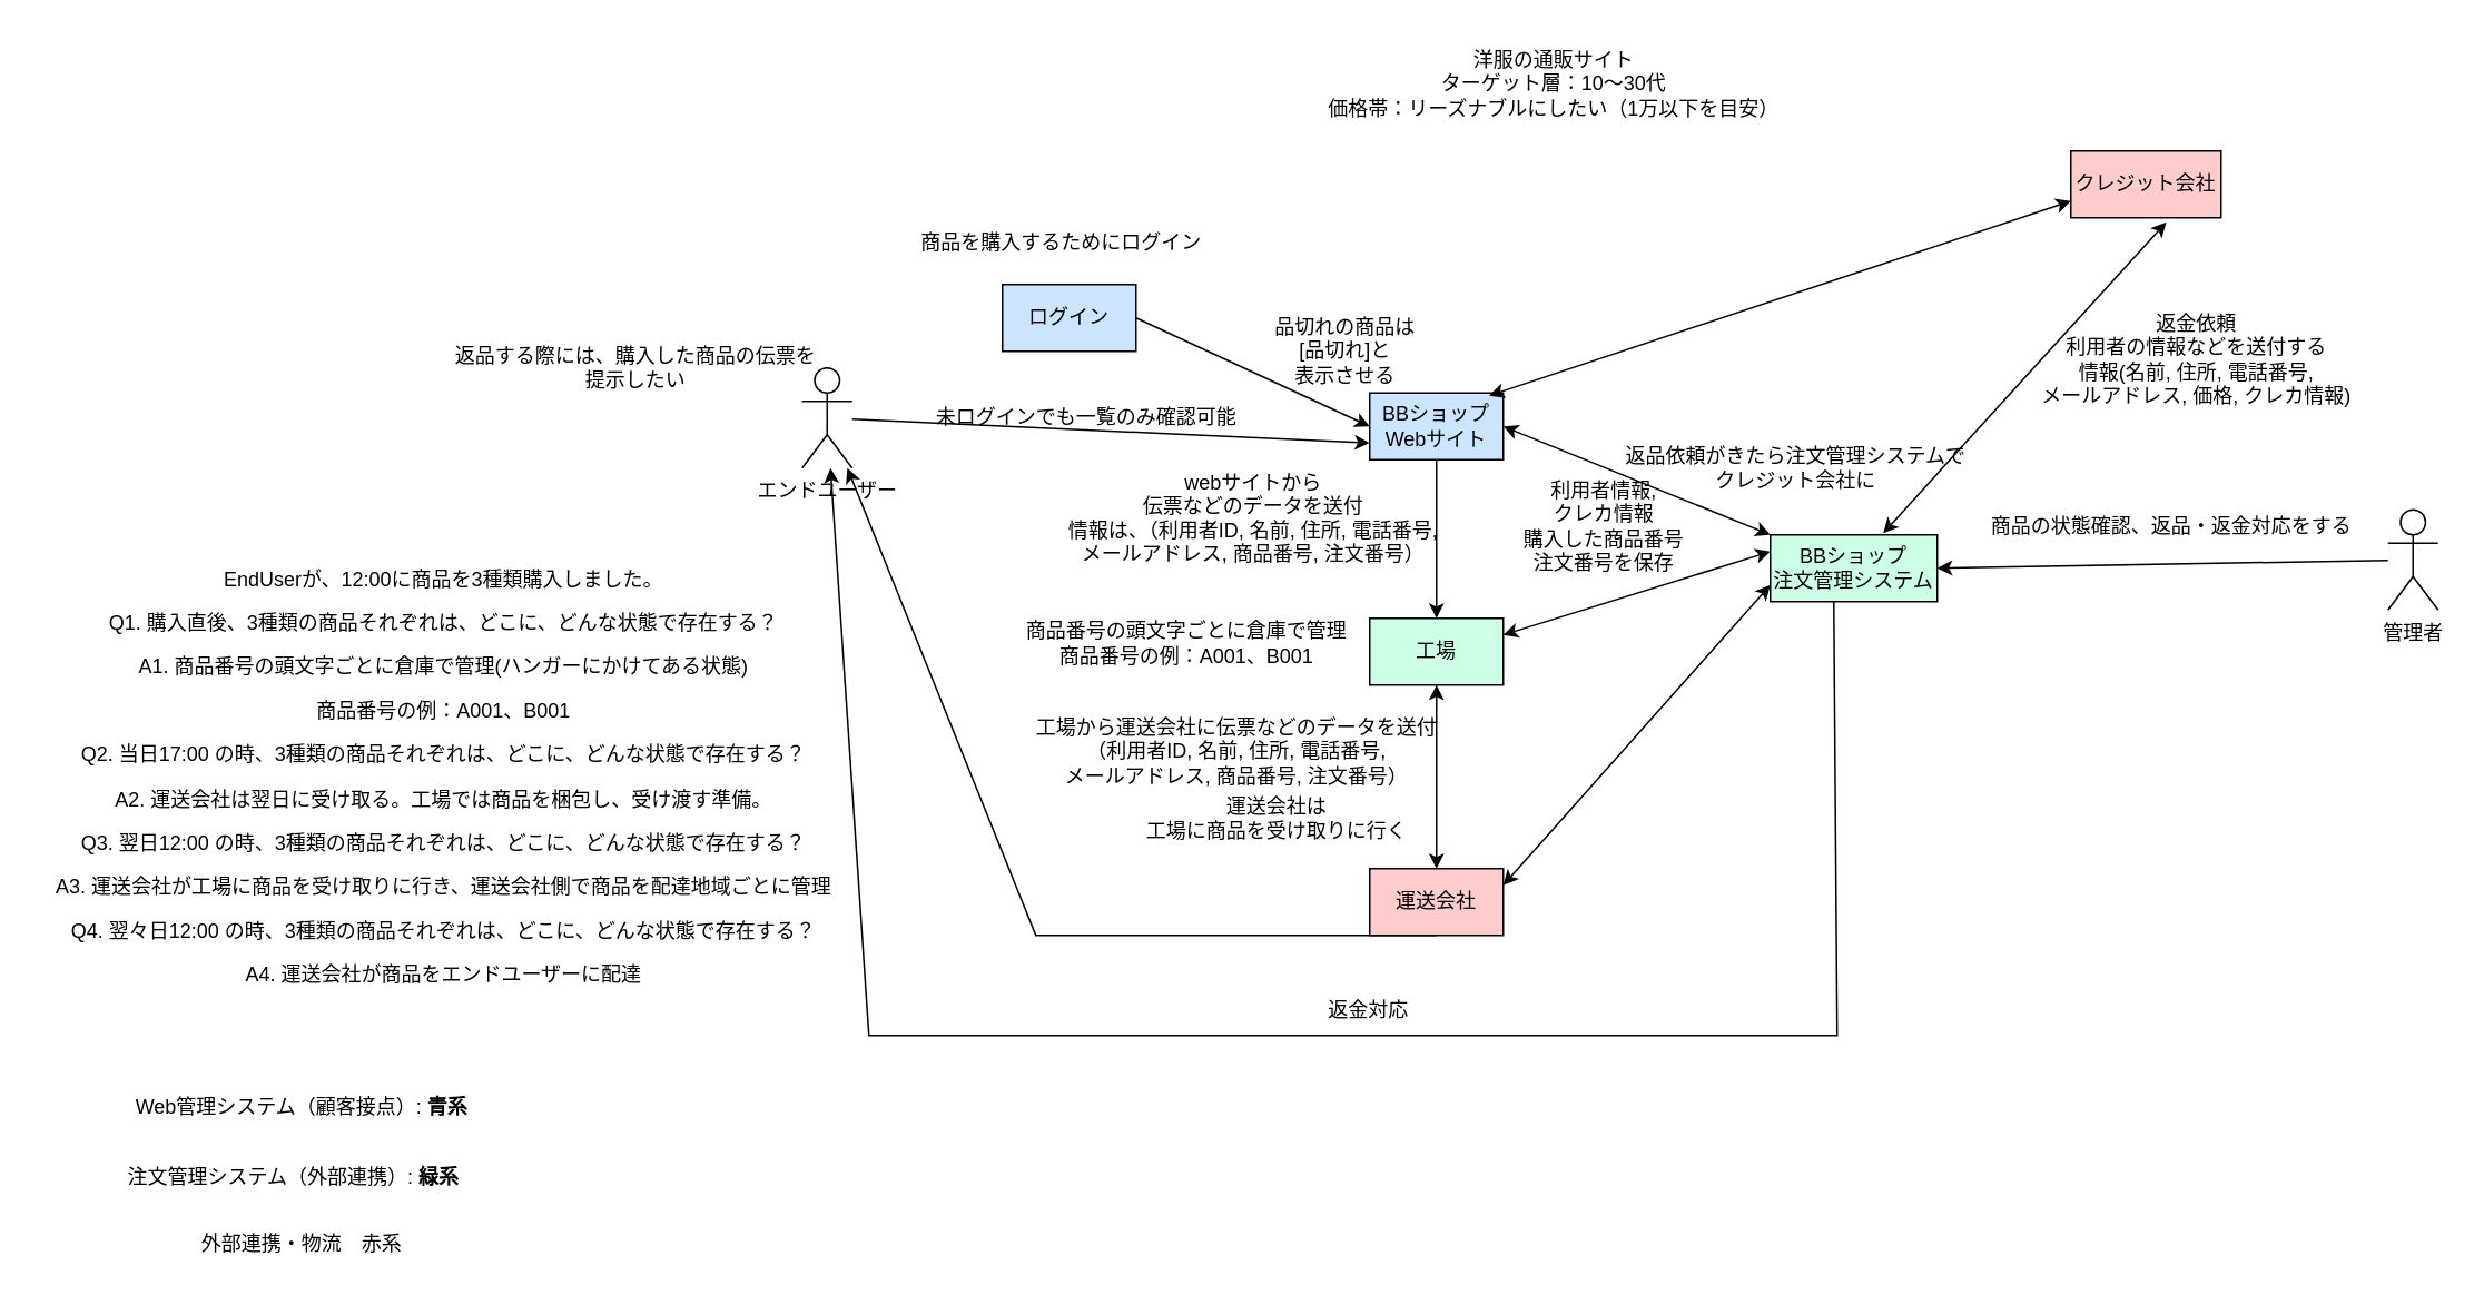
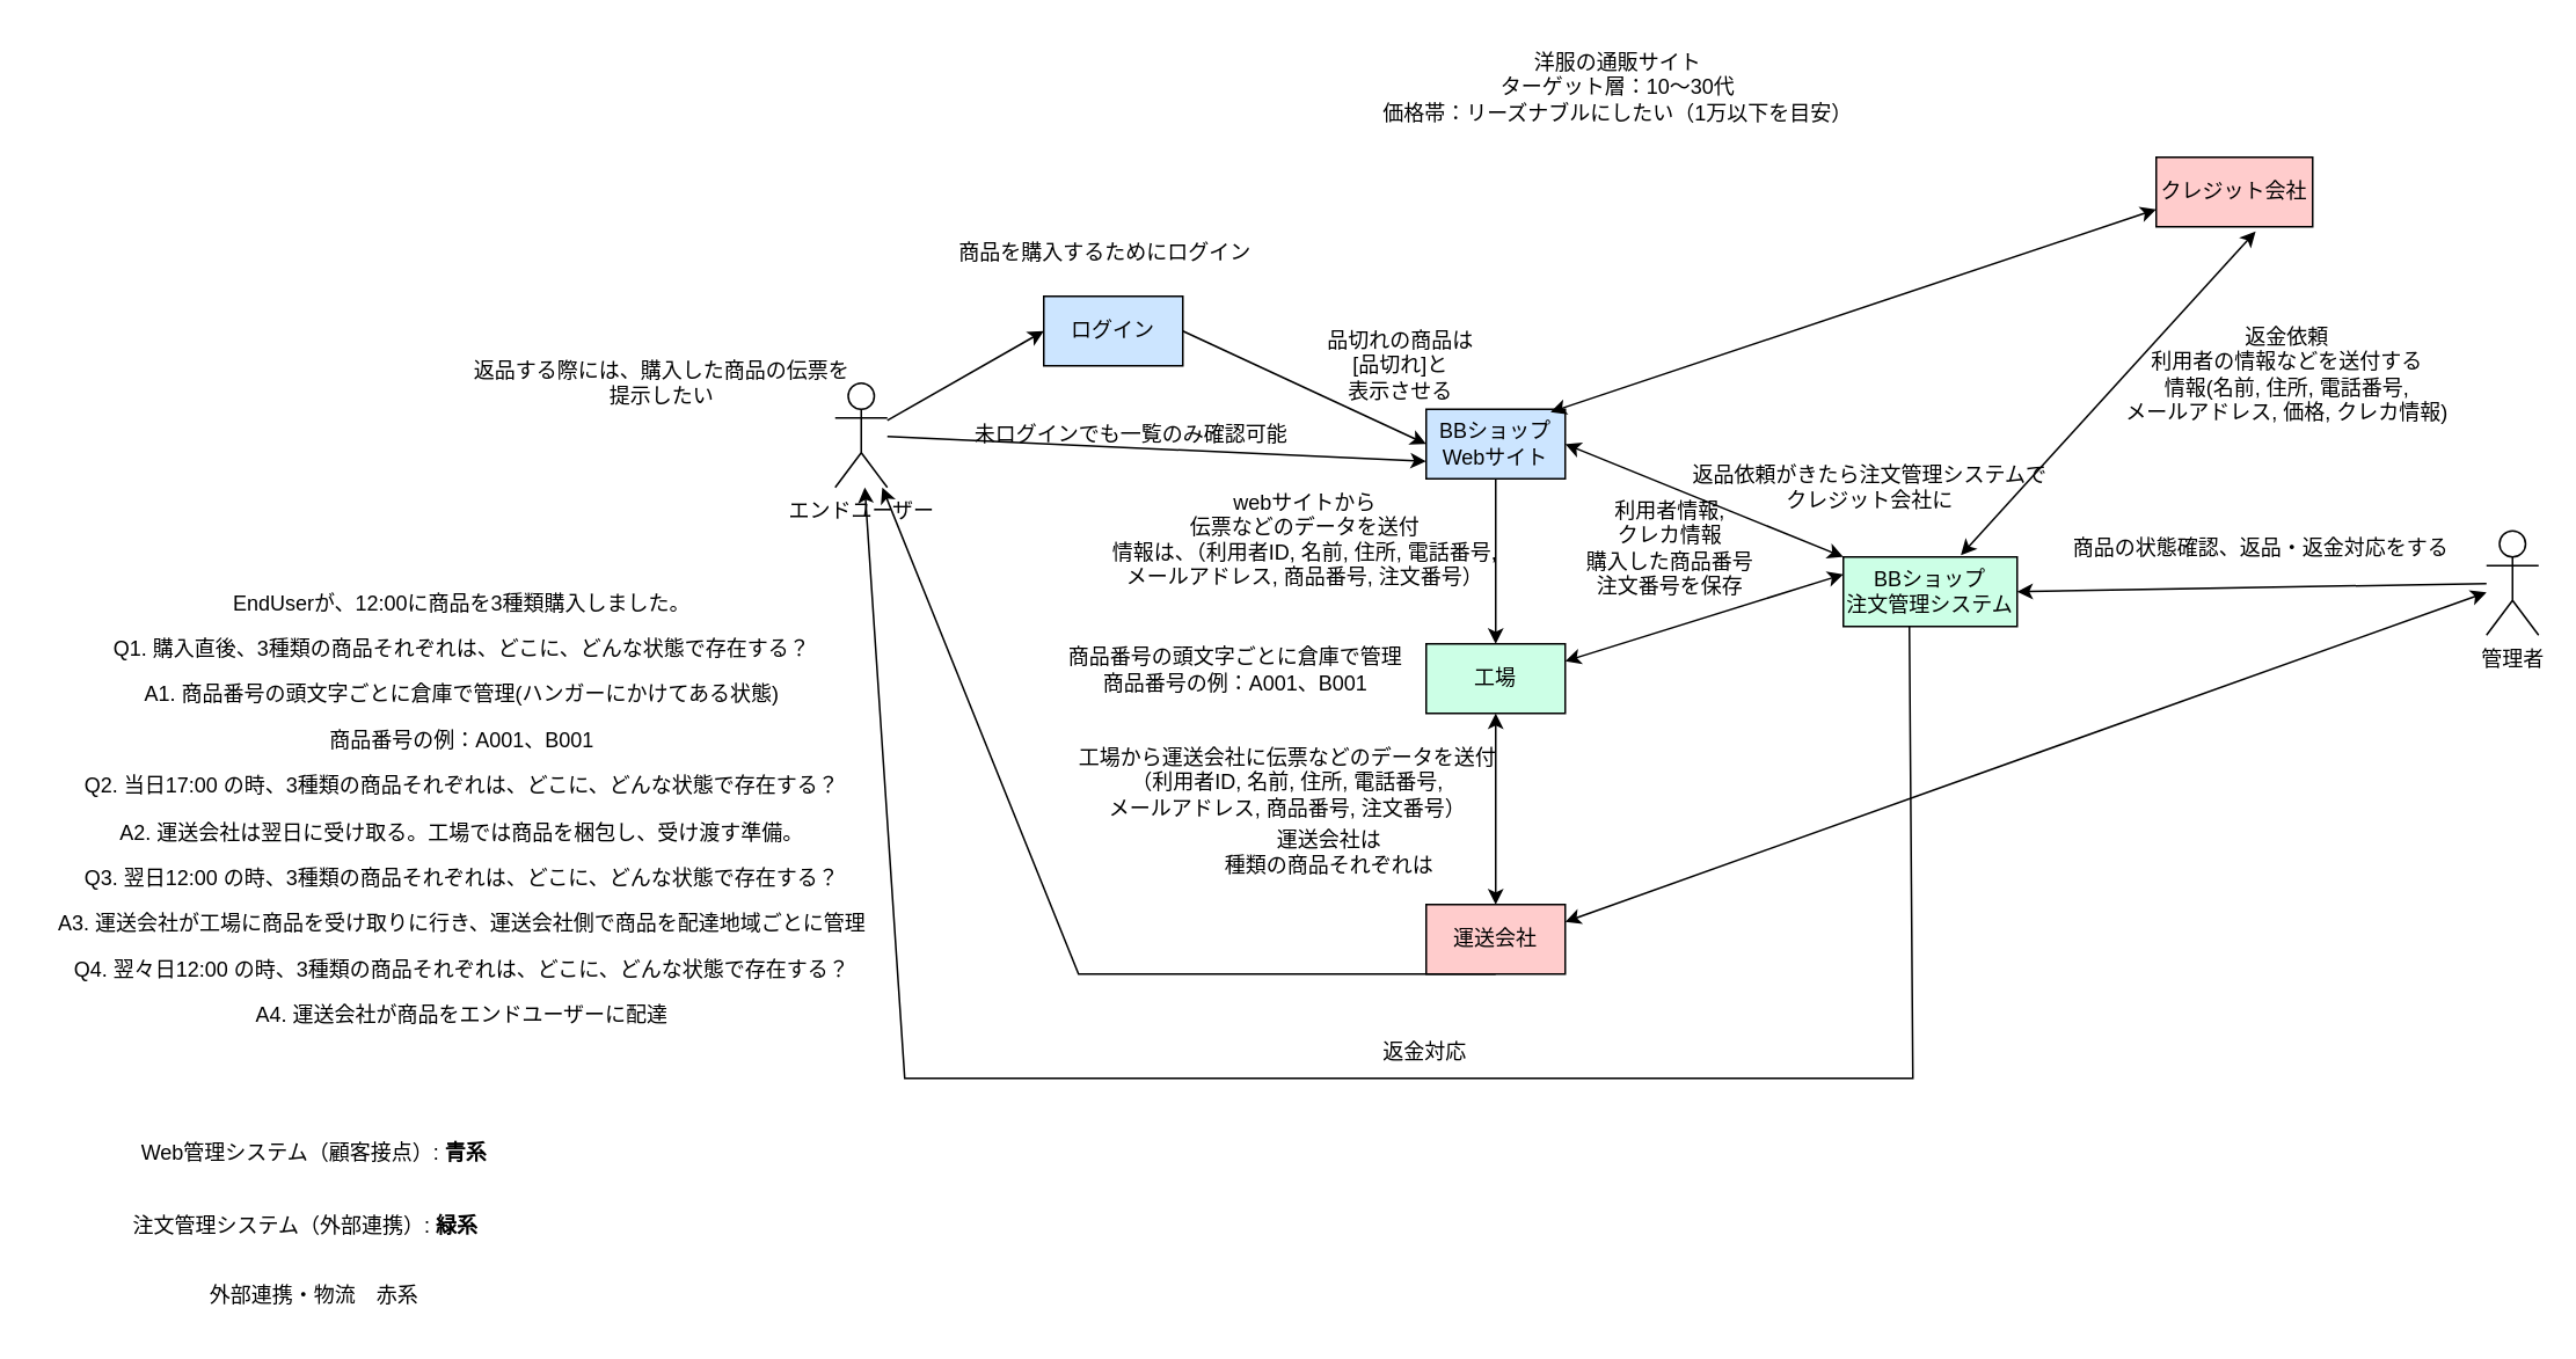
  <mxCell id="0" />
  <mxCell id="1" parent="0" />
  <mxCell id="2" value="エンドユーザー" style="shape=umlActor;verticalLabelPosition=bottom;verticalAlign=top;html=1;outlineConnect=0;" parent="1" vertex="1"><mxGeometry x="480" y="220" width="30" height="60" as="geometry" /></mxCell>
  <mxCell id="3" value="管理者" style="shape=umlActor;verticalLabelPosition=bottom;verticalAlign=top;html=1;outlineConnect=0;" parent="1" vertex="1"><mxGeometry x="1430" y="305" width="30" height="60" as="geometry" /></mxCell>
  <mxCell id="4" value="ログイン" style="rounded=0;whiteSpace=wrap;html=1;fillColor=#CCE5FF;" parent="1" vertex="1"><mxGeometry x="600" y="170" width="80" height="40" as="geometry" /></mxCell>
+ <mxCell id="5" value="" style="endArrow=classic;html=1;rounded=0;entryX=0;entryY=0.5;entryDx=0;entryDy=0;" parent="1" source="2" target="4" edge="1"><mxGeometry width="50" height="50" relative="1" as="geometry"><mxPoint x="830" y="390" as="sourcePoint" /><mxPoint x="880" y="340" as="targetPoint" /></mxGeometry></mxCell>
  <mxCell id="6" value="" style="endArrow=classic;html=1;rounded=0;entryX=0;entryY=0.5;entryDx=0;entryDy=0;exitX=1;exitY=0.5;exitDx=0;exitDy=0;" parent="1" source="4" target="7" edge="1"><mxGeometry width="50" height="50" relative="1" as="geometry"><mxPoint x="760" y="294" as="sourcePoint" /><mxPoint x="860" y="190" as="targetPoint" /></mxGeometry></mxCell>
  <mxCell id="7" value="BBショップ&lt;br&gt;Webサイト" style="rounded=0;whiteSpace=wrap;html=1;fillColor=#CCE5FF;" parent="1" vertex="1"><mxGeometry x="820" y="235" width="80" height="40" as="geometry" /></mxCell>
  <mxCell id="8" value="商品を購入するためにログイン" style="text;html=1;align=center;verticalAlign=middle;resizable=0;points=[];autosize=1;strokeColor=none;fillColor=none;" parent="1" vertex="1"><mxGeometry x="540" y="130" width="190" height="30" as="geometry" /></mxCell>
  <mxCell id="9" value="" style="endArrow=classic;html=1;rounded=0;entryX=0;entryY=0.75;entryDx=0;entryDy=0;" parent="1" source="2" target="7" edge="1"><mxGeometry width="50" height="50" relative="1" as="geometry"><mxPoint x="620" y="341" as="sourcePoint" /><mxPoint x="710" y="290" as="targetPoint" /></mxGeometry></mxCell>
  <mxCell id="10" value="未ログインでも一覧のみ確認可能" style="text;html=1;align=center;verticalAlign=middle;resizable=0;points=[];autosize=1;strokeColor=none;fillColor=none;" parent="1" vertex="1"><mxGeometry x="550" y="235" width="200" height="30" as="geometry" /></mxCell>
  <mxCell id="11" value="BBショップ&lt;br&gt;注文管理システム" style="rounded=0;whiteSpace=wrap;html=1;fillColor=#CCFFE6;" parent="1" vertex="1"><mxGeometry x="1060" y="320" width="100" height="40" as="geometry" /></mxCell>
  <mxCell id="12" value="" style="endArrow=classic;html=1;rounded=0;entryX=1;entryY=0.5;entryDx=0;entryDy=0;" parent="1" source="3" target="11" edge="1"><mxGeometry width="50" height="50" relative="1" as="geometry"><mxPoint x="1090" y="240" as="sourcePoint" /><mxPoint x="1200" y="305" as="targetPoint" /></mxGeometry></mxCell>
  <mxCell id="13" value="商品の状態確認、返品・返金対応をする" style="text;html=1;align=center;verticalAlign=middle;resizable=0;points=[];autosize=1;strokeColor=none;fillColor=none;" parent="1" vertex="1"><mxGeometry x="1180" y="300" width="240" height="30" as="geometry" /></mxCell>
  <mxCell id="14" value="工場" style="rounded=0;whiteSpace=wrap;html=1;fillColor=#CCFFE6;" parent="1" vertex="1"><mxGeometry x="820" y="370" width="80" height="40" as="geometry" /></mxCell>
  <mxCell id="15" value="運送会社" style="rounded=0;whiteSpace=wrap;html=1;fillColor=#FFCCCC;" parent="1" vertex="1"><mxGeometry x="820" y="520" width="80" height="40" as="geometry" /></mxCell>
  <mxCell id="16" value="" style="endArrow=classic;startArrow=classic;html=1;rounded=0;exitX=1;exitY=0.5;exitDx=0;exitDy=0;entryX=0;entryY=0;entryDx=0;entryDy=0;" parent="1" source="7" target="11" edge="1"><mxGeometry width="50" height="50" relative="1" as="geometry"><mxPoint x="980" y="360" as="sourcePoint" /><mxPoint x="1030" y="290" as="targetPoint" /></mxGeometry></mxCell>
  <mxCell id="17" value="" style="endArrow=classic;startArrow=classic;html=1;rounded=0;exitX=1;exitY=0.25;exitDx=0;exitDy=0;entryX=0;entryY=0.25;entryDx=0;entryDy=0;" parent="1" source="14" target="11" edge="1"><mxGeometry width="50" height="50" relative="1" as="geometry"><mxPoint x="1010" y="460" as="sourcePoint" /><mxPoint x="1170" y="525" as="targetPoint" /></mxGeometry></mxCell>
- <mxCell id="18" value="" style="endArrow=classic;startArrow=classic;html=1;rounded=0;exitX=1;exitY=0.25;exitDx=0;exitDy=0;entryX=0;entryY=0.75;entryDx=0;entryDy=0;" parent="1" source="15" target="11" edge="1"><mxGeometry width="50" height="50" relative="1" as="geometry"><mxPoint x="990" y="500" as="sourcePoint" /><mxPoint x="1150" y="430" as="targetPoint" /></mxGeometry></mxCell>
+ <mxCell id="18" value="" style="endArrow=classic;startArrow=classic;html=1;rounded=0;exitX=1;exitY=0.25;exitDx=0;exitDy=0;" parent="1" source="15" target="3" edge="1"><mxGeometry width="50" height="50" relative="1" as="geometry"><mxPoint x="990" y="500" as="sourcePoint" /><mxPoint x="1150" y="430" as="targetPoint" /></mxGeometry></mxCell>
  <mxCell id="19" value="" style="endArrow=classic;html=1;rounded=0;exitX=0.5;exitY=1;exitDx=0;exitDy=0;entryX=0.5;entryY=0;entryDx=0;entryDy=0;" parent="1" source="7" target="14" edge="1"><mxGeometry width="50" height="50" relative="1" as="geometry"><mxPoint x="980" y="400" as="sourcePoint" /><mxPoint x="1030" y="350" as="targetPoint" /></mxGeometry></mxCell>
  <mxCell id="20" value="" style="endArrow=classic;startArrow=classic;html=1;rounded=0;exitX=0.5;exitY=1;exitDx=0;exitDy=0;" parent="1" source="14" target="15" edge="1"><mxGeometry width="50" height="50" relative="1" as="geometry"><mxPoint x="980" y="400" as="sourcePoint" /><mxPoint x="1030" y="350" as="targetPoint" /></mxGeometry></mxCell>
  <mxCell id="21" value="webサイトから&lt;br&gt;伝票などのデータを送付&lt;br&gt;情報は、（利用者ID, 名前, 住所, 電話番号, &lt;br&gt;メールアドレス, 商品番号, 注文番号）" style="text;html=1;align=center;verticalAlign=middle;resizable=0;points=[];autosize=1;strokeColor=none;fillColor=none;" parent="1" vertex="1"><mxGeometry x="630" y="275" width="240" height="70" as="geometry" /></mxCell>
  <mxCell id="22" value="洋服の通販サイト&lt;br&gt;ターゲット層：10～30代&lt;br&gt;価格帯：リーズナブルにしたい（1万以下を目安）" style="text;html=1;align=center;verticalAlign=middle;resizable=0;points=[];autosize=1;strokeColor=none;fillColor=none;" parent="1" vertex="1"><mxGeometry x="785" y="20" width="290" height="60" as="geometry" /></mxCell>
  <mxCell id="23" value="工場から運送会社に伝票などのデータを送付&lt;br&gt;（利用者ID, 名前, 住所, 電話番号,&lt;br&gt;メールアドレス, 商品番号, 注文番号）" style="text;html=1;align=center;verticalAlign=middle;resizable=0;points=[];autosize=1;strokeColor=none;fillColor=none;" parent="1" vertex="1"><mxGeometry x="610" y="420" width="260" height="60" as="geometry" /></mxCell>
  <mxCell id="24" value="クレジット会社" style="rounded=0;whiteSpace=wrap;html=1;fillColor=#FFCCCC;" parent="1" vertex="1"><mxGeometry x="1240" y="90" width="90" height="40" as="geometry" /></mxCell>
  <mxCell id="25" value="返品依頼がきたら注文管理システムで&lt;br&gt;クレジット会社に" style="text;html=1;align=center;verticalAlign=middle;resizable=0;points=[];autosize=1;strokeColor=none;fillColor=none;" parent="1" vertex="1"><mxGeometry x="960" y="260" width="230" height="40" as="geometry" /></mxCell>
  <mxCell id="26" value="" style="endArrow=classic;startArrow=classic;html=1;rounded=0;entryX=0;entryY=0.75;entryDx=0;entryDy=0;exitX=0.895;exitY=0.04;exitDx=0;exitDy=0;exitPerimeter=0;" parent="1" source="7" target="24" edge="1"><mxGeometry width="50" height="50" relative="1" as="geometry"><mxPoint x="870" y="220" as="sourcePoint" /><mxPoint x="1060" y="190" as="targetPoint" /></mxGeometry></mxCell>
  <mxCell id="27" value="" style="endArrow=classic;startArrow=classic;html=1;rounded=0;entryX=0.636;entryY=1.065;entryDx=0;entryDy=0;entryPerimeter=0;exitX=0.676;exitY=-0.025;exitDx=0;exitDy=0;exitPerimeter=0;" parent="1" source="11" target="24" edge="1"><mxGeometry width="50" height="50" relative="1" as="geometry"><mxPoint x="890" y="330" as="sourcePoint" /><mxPoint x="940" y="280" as="targetPoint" /></mxGeometry></mxCell>
  <mxCell id="28" value="返金依頼&lt;br&gt;利用者の情報などを送付する&lt;br&gt;情報(名前, 住所, 電話番号,&lt;br&gt;メールアドレス, 価格, クレカ情報)" style="text;html=1;align=center;verticalAlign=middle;resizable=0;points=[];autosize=1;strokeColor=none;fillColor=none;" parent="1" vertex="1"><mxGeometry x="1210" y="180" width="210" height="70" as="geometry" /></mxCell>
  <mxCell id="29" value="" style="endArrow=classic;html=1;rounded=0;exitX=0.38;exitY=0.995;exitDx=0;exitDy=0;exitPerimeter=0;" parent="1" source="11" target="2" edge="1"><mxGeometry width="50" height="50" relative="1" as="geometry"><mxPoint x="1320" y="470" as="sourcePoint" /><mxPoint x="500" y="320" as="targetPoint" /><Array as="points"><mxPoint x="1100" y="620" /><mxPoint x="800" y="620" /><mxPoint x="520" y="620" /></Array></mxGeometry></mxCell>
  <mxCell id="30" value="返金対応" style="text;html=1;align=center;verticalAlign=middle;resizable=0;points=[];autosize=1;strokeColor=none;fillColor=none;" parent="1" vertex="1"><mxGeometry x="784" y="590" width="70" height="30" as="geometry" /></mxCell>
- <mxCell id="31" value="運送会社は&lt;br&gt;工場に商品を受け取りに行く" style="text;html=1;align=center;verticalAlign=middle;resizable=0;points=[];autosize=1;strokeColor=none;fillColor=none;" parent="1" vertex="1"><mxGeometry x="674" y="470" width="180" height="40" as="geometry" /></mxCell>
+ <mxCell id="31" value="運送会社は&lt;br&gt;種類の商品それぞれは" style="text;html=1;align=center;verticalAlign=middle;resizable=0;points=[];autosize=1;strokeColor=none;fillColor=none;" parent="1" vertex="1"><mxGeometry x="674" y="470" width="180" height="40" as="geometry" /></mxCell>
  <mxCell id="32" value="商品番号の頭文字ごとに倉庫で管理&lt;br&gt;商品番号の例：A001、B001" style="text;html=1;align=center;verticalAlign=middle;resizable=0;points=[];autosize=1;strokeColor=none;fillColor=none;" parent="1" vertex="1"><mxGeometry x="600" y="365" width="220" height="40" as="geometry" /></mxCell>
  <mxCell id="33" value="利用者情報,&lt;br&gt;クレカ情報&lt;br&gt;購入した商品番号&lt;br&gt;注文番号を保存" style="text;html=1;align=center;verticalAlign=middle;resizable=0;points=[];autosize=1;strokeColor=none;fillColor=none;" parent="1" vertex="1"><mxGeometry x="900" y="280" width="120" height="70" as="geometry" /></mxCell>
  <mxCell id="34" value="返品する際には、購入した商品の伝票を&lt;br&gt;提示したい" style="text;html=1;align=center;verticalAlign=middle;resizable=0;points=[];autosize=1;strokeColor=none;fillColor=none;" parent="1" vertex="1"><mxGeometry x="260" y="200" width="240" height="40" as="geometry" /></mxCell>
  <mxCell id="35" value="" style="endArrow=classic;html=1;rounded=0;exitX=0.5;exitY=1;exitDx=0;exitDy=0;" parent="1" source="15" target="2" edge="1"><mxGeometry width="50" height="50" relative="1" as="geometry"><mxPoint x="590" y="580" as="sourcePoint" /><mxPoint x="730" y="645" as="targetPoint" /><Array as="points"><mxPoint x="620" y="560" /></Array></mxGeometry></mxCell>
  <mxCell id="36" value="&lt;span data-teams=&quot;true&quot;&gt;&lt;p&gt;EndUserが、12:00に商品を3種類購入しました。&lt;/p&gt;&lt;p&gt;Q1. 購入直後、3種類の商品それぞれは、どこに、どんな状態で存在する？&lt;/p&gt;&lt;p&gt;A1.&amp;nbsp;&lt;span style=&quot;background-color: transparent; color: light-dark(rgb(0, 0, 0), rgb(255, 255, 255));&quot;&gt;商品番号の頭文字ごとに倉庫で管理(ハンガーにかけてある状態)&lt;/span&gt;&lt;/p&gt;商品番号の例：A001、B001&lt;p&gt;Q2. 当日17:00 の時、3種類の商品それぞれは、どこに、どんな状態で存在する？&lt;/p&gt;&lt;p&gt;A2. 運送会社は翌日に受け取る。工場では商品を梱包し、受け渡す準備。&lt;/p&gt;&lt;p&gt;Q3. 翌日12:00 の時、3種類の商品それぞれは、どこに、どんな状態で存在する？&lt;/p&gt;&lt;p&gt;A3. 運送会社が工場に商品を受け取りに行き、運送会社側で商品を配達地域ごとに管理&lt;/p&gt;&lt;p&gt;Q4. 翌々日12:00 の時、3種類の商品それぞれは、どこに、どんな状態で存在する？&lt;/p&gt;&lt;p&gt;A4. 運送会社が商品をエンドユーザーに配達&lt;/p&gt;&lt;/span&gt;" style="text;html=1;align=center;verticalAlign=middle;resizable=0;points=[];autosize=1;strokeColor=none;fillColor=none;" parent="1" vertex="1"><mxGeometry x="20" y="320" width="490" height="290" as="geometry" /></mxCell>
  <mxCell id="37" value="品切れの商品は&lt;br&gt;[品切れ]と&lt;br&gt;表示させる" style="text;html=1;align=center;verticalAlign=middle;resizable=0;points=[];autosize=1;strokeColor=none;fillColor=none;" parent="1" vertex="1"><mxGeometry x="750" y="180" width="110" height="60" as="geometry" /></mxCell>
  <mxCell id="38" value="Web管理システム（顧客接点）: &lt;b&gt;青系&lt;/b&gt;" style="text;html=1;align=center;verticalAlign=middle;resizable=0;points=[];autosize=1;strokeColor=none;fillColor=none;" parent="1" vertex="1"><mxGeometry x="70" y="648" width="220" height="30" as="geometry" /></mxCell>
  <mxCell id="39" value="注文管理システム（外部連携）: &lt;b&gt;緑系&lt;/b&gt;" style="text;html=1;align=center;verticalAlign=middle;resizable=0;points=[];autosize=1;strokeColor=none;fillColor=none;" parent="1" vertex="1"><mxGeometry x="40" y="690" width="270" height="30" as="geometry" /></mxCell>
  <mxCell id="40" value="外部連携・物流　赤系" style="text;html=1;align=center;verticalAlign=middle;resizable=0;points=[];autosize=1;strokeColor=none;fillColor=none;" parent="1" vertex="1"><mxGeometry x="110" y="730" width="140" height="30" as="geometry" /></mxCell>
